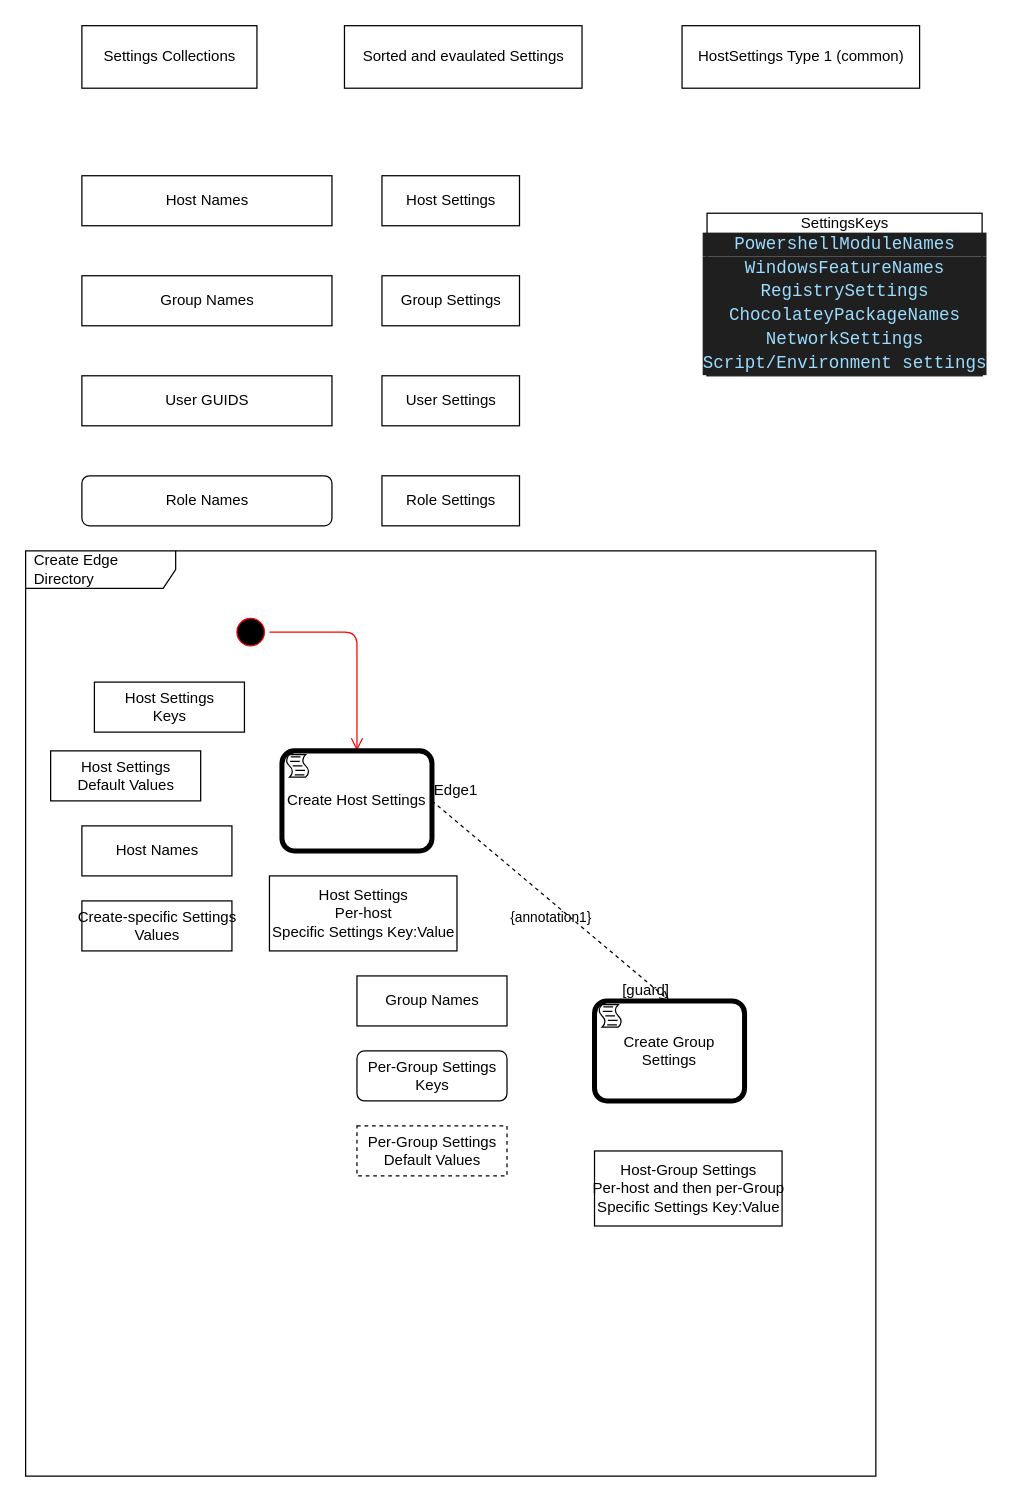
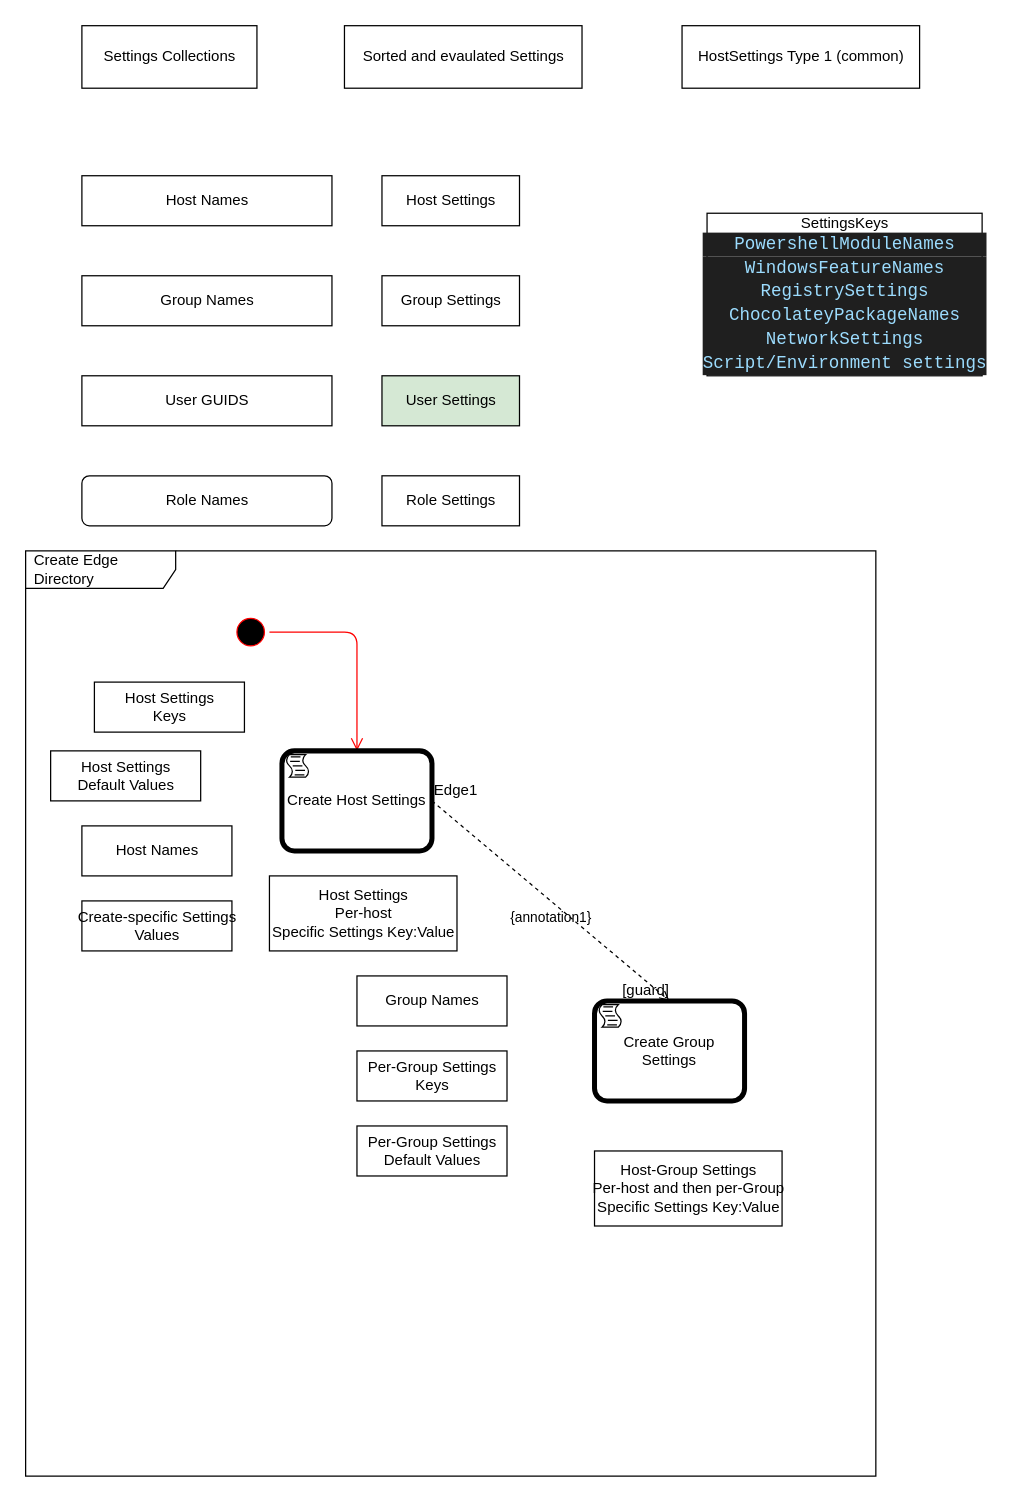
  <mxCell id="0" />
  <mxCell id="1" parent="0" />
  <mxCell id="2" value="Create Edge Directory" style="shape=umlFrame;whiteSpace=wrap;html=1;width=120;height=30;boundedLbl=1;verticalAlign=middle;align=left;spacingLeft=5;" vertex="1" parent="1"><mxGeometry x="20" y="440" width="680" height="740" as="geometry" /></mxCell>
  <mxCell id="3" value="HostSettings Type 1 (common)" style="html=1;" parent="1" vertex="1"><mxGeometry x="545" y="20" width="190" height="50" as="geometry" /></mxCell>
  <mxCell id="4" value="User GUIDS" style="html=1;" parent="1" vertex="1"><mxGeometry x="65" y="300" width="200" height="40" as="geometry" /></mxCell>
  <mxCell id="5" value="Host Names" style="html=1;" parent="1" vertex="1"><mxGeometry x="65" y="140" width="200" height="40" as="geometry" /></mxCell>
  <mxCell id="6" value="SettingsKeys&lt;br&gt;&lt;div style=&quot;color: rgb(204, 204, 204); background-color: rgb(31, 31, 31); font-family: Consolas, &amp;quot;Courier New&amp;quot;, monospace; font-size: 14px; line-height: 19px;&quot;&gt;&lt;span style=&quot;color: #9cdcfe;&quot;&gt;PowershellModuleNames&lt;/span&gt;&lt;/div&gt;&lt;div style=&quot;background-color: rgb(31, 31, 31); font-family: Consolas, &amp;quot;Courier New&amp;quot;, monospace; font-size: 14px; line-height: 19px;&quot;&gt;&lt;div style=&quot;color: rgb(204, 204, 204); line-height: 19px;&quot;&gt;&lt;span style=&quot;color: #9cdcfe;&quot;&gt;WindowsFeatureNames&lt;/span&gt; &lt;/div&gt;&lt;div style=&quot;line-height: 19px;&quot;&gt;&lt;div style=&quot;color: rgb(204, 204, 204); line-height: 19px;&quot;&gt;&lt;span style=&quot;color: #9cdcfe;&quot;&gt;RegistrySettings&lt;/span&gt;&lt;/div&gt;&lt;div style=&quot;color: rgb(204, 204, 204); line-height: 19px;&quot;&gt;&lt;span style=&quot;color: #9cdcfe;&quot;&gt;ChocolateyPackageNames&lt;/span&gt;&lt;/div&gt;&lt;div style=&quot;color: rgb(204, 204, 204); line-height: 19px;&quot;&gt;&lt;span style=&quot;color: #9cdcfe;&quot;&gt;NetworkSettings&lt;/span&gt;&lt;/div&gt;&lt;div style=&quot;line-height: 19px;&quot;&gt;&lt;font color=&quot;#9cdcfe&quot;&gt;Script/Environment settings&lt;/font&gt;&lt;/div&gt;&lt;/div&gt;&lt;/div&gt;" style="html=1;" parent="1" vertex="1"><mxGeometry x="565" y="170" width="220" height="130" as="geometry" /></mxCell>
  <mxCell id="7" value="Settings Collections" style="html=1;" parent="1" vertex="1"><mxGeometry x="65" y="20" width="140" height="50" as="geometry" /></mxCell>
  <mxCell id="8" value="Sorted and evaulated Settings" style="html=1;" parent="1" vertex="1"><mxGeometry x="275" y="20" width="190" height="50" as="geometry" /></mxCell>
  <mxCell id="9" value="Group Settings" style="html=1;" parent="1" vertex="1"><mxGeometry x="305" y="220" width="110" height="40" as="geometry" /></mxCell>
  <mxCell id="10" value="Host Settings" style="html=1;" parent="1" vertex="1"><mxGeometry x="305" y="140" width="110" height="40" as="geometry" /></mxCell>
- <mxCell id="11" value="User Settings" style="html=1;" parent="1" vertex="1"><mxGeometry x="305" y="300" width="110" height="40" as="geometry" /></mxCell>
+ <mxCell id="11" value="User Settings" style="html=1;fillColor=#d5e8d4;" parent="1" vertex="1"><mxGeometry x="305" y="300" width="110" height="40" as="geometry" /></mxCell>
  <mxCell id="12" value="Group Names" style="html=1;" parent="1" vertex="1"><mxGeometry x="65" y="220" width="200" height="40" as="geometry" /></mxCell>
  <mxCell id="13" value="Role Names" style="html=1;rounded=1;" parent="1" vertex="1"><mxGeometry x="65" y="380" width="200" height="40" as="geometry" /></mxCell>
  <mxCell id="14" value="Role Settings" style="html=1;" parent="1" vertex="1"><mxGeometry x="305" y="380" width="110" height="40" as="geometry" /></mxCell>
  <mxCell id="15" value="" style="ellipse;html=1;shape=startState;fillColor=#000000;strokeColor=#ff0000;fontColor=#F06593;" parent="1" vertex="1"><mxGeometry x="185" y="490" width="30" height="30" as="geometry" /></mxCell>
  <mxCell id="16" value="" style="edgeStyle=orthogonalEdgeStyle;html=1;verticalAlign=bottom;endArrow=open;endSize=8;strokeColor=#ff0000;fontColor=#F06593;entryX=0.5;entryY=0;entryDx=0;entryDy=0;entryPerimeter=0;" parent="1" source="15" edge="1" target="18"><mxGeometry relative="1" as="geometry"><mxPoint x="110" y="550" as="targetPoint" /></mxGeometry></mxCell>
  <mxCell id="17" value="Host Settings&lt;br&gt;Keys" style="html=1;" vertex="1" parent="1"><mxGeometry x="75" y="545" width="120" height="40" as="geometry" /></mxCell>
  <mxCell id="18" value="Create Host Settings" style="points=[[0.25,0,0],[0.5,0,0],[0.75,0,0],[1,0.25,0],[1,0.5,0],[1,0.75,0],[0.75,1,0],[0.5,1,0],[0.25,1,0],[0,0.75,0],[0,0.5,0],[0,0.25,0]];shape=mxgraph.bpmn.task;whiteSpace=wrap;rectStyle=rounded;size=10;html=1;bpmnShapeType=call;taskMarker=script;" vertex="1" parent="1"><mxGeometry x="225" y="600" width="120" height="80" as="geometry" /></mxCell>
  <mxCell id="19" value="Host Settings&lt;br&gt;Default Values" style="html=1;" vertex="1" parent="1"><mxGeometry x="40" y="600" width="120" height="40" as="geometry" /></mxCell>
  <mxCell id="20" value="Host Names" style="html=1;" vertex="1" parent="1"><mxGeometry x="65" y="660" width="120" height="40" as="geometry" /></mxCell>
  <mxCell id="21" value="Create-specific Settings&lt;br&gt;Values" style="html=1;" vertex="1" parent="1"><mxGeometry x="65" y="720" width="120" height="40" as="geometry" /></mxCell>
  <mxCell id="22" value="Host Settings&lt;br&gt;Per-host&lt;br&gt;Specific Settings Key:Value" style="html=1;" vertex="1" parent="1"><mxGeometry x="215" y="700" width="150" height="60" as="geometry" /></mxCell>
  <mxCell id="23" value="{annotation1}" style="endArrow=open;html=1;rounded=0;align=center;verticalAlign=top;endFill=0;labelBackgroundColor=none;entryX=0.5;entryY=0;entryDx=0;entryDy=0;entryPerimeter=0;exitX=1;exitY=0.5;exitDx=0;exitDy=0;exitPerimeter=0;dashed=1;" edge="1" parent="1" source="18" target="26"><mxGeometry relative="1" as="geometry"><mxPoint x="345" y="640" as="sourcePoint" /><mxPoint x="505" y="640" as="targetPoint" /></mxGeometry></mxCell>
  <mxCell id="24" value="Edge1" style="resizable=0;html=1;align=left;verticalAlign=bottom;labelBackgroundColor=none;" connectable="0" vertex="1" parent="23"><mxGeometry x="-1" relative="1" as="geometry" /></mxCell>
  <mxCell id="25" value="[guard]" style="resizable=0;html=1;align=right;verticalAlign=bottom;labelBackgroundColor=none;" connectable="0" vertex="1" parent="23"><mxGeometry x="1" relative="1" as="geometry" /></mxCell>
  <mxCell id="26" value="Create Group Settings" style="points=[[0.25,0,0],[0.5,0,0],[0.75,0,0],[1,0.25,0],[1,0.5,0],[1,0.75,0],[0.75,1,0],[0.5,1,0],[0.25,1,0],[0,0.75,0],[0,0.5,0],[0,0.25,0]];shape=mxgraph.bpmn.task;whiteSpace=wrap;rectStyle=rounded;size=10;html=1;bpmnShapeType=call;taskMarker=script;" vertex="1" parent="1"><mxGeometry x="475" y="800" width="120" height="80" as="geometry" /></mxCell>
  <mxCell id="27" value="Group Names" style="html=1;" vertex="1" parent="1"><mxGeometry x="285" y="780" width="120" height="40" as="geometry" /></mxCell>
- <mxCell id="28" value="Per-Group Settings&lt;br&gt;Keys" style="html=1;rounded=1;" vertex="1" parent="1"><mxGeometry x="285" y="840" width="120" height="40" as="geometry" /></mxCell>
- <mxCell id="29" value="Per-Group Settings&lt;br&gt;Default Values" style="html=1;dashed=1;" vertex="1" parent="1"><mxGeometry x="285" y="900" width="120" height="40" as="geometry" /></mxCell>
+ <mxCell id="28" value="Per-Group Settings&lt;br&gt;Keys" style="html=1;" vertex="1" parent="1"><mxGeometry x="285" y="840" width="120" height="40" as="geometry" /></mxCell>
+ <mxCell id="29" value="Per-Group Settings&lt;br&gt;Default Values" style="html=1;" vertex="1" parent="1"><mxGeometry x="285" y="900" width="120" height="40" as="geometry" /></mxCell>
  <mxCell id="30" value="Host-Group Settings&lt;br&gt;Per-host and then per-Group&lt;br&gt;Specific Settings Key:Value" style="html=1;" vertex="1" parent="1"><mxGeometry x="475" y="920" width="150" height="60" as="geometry" /></mxCell>
